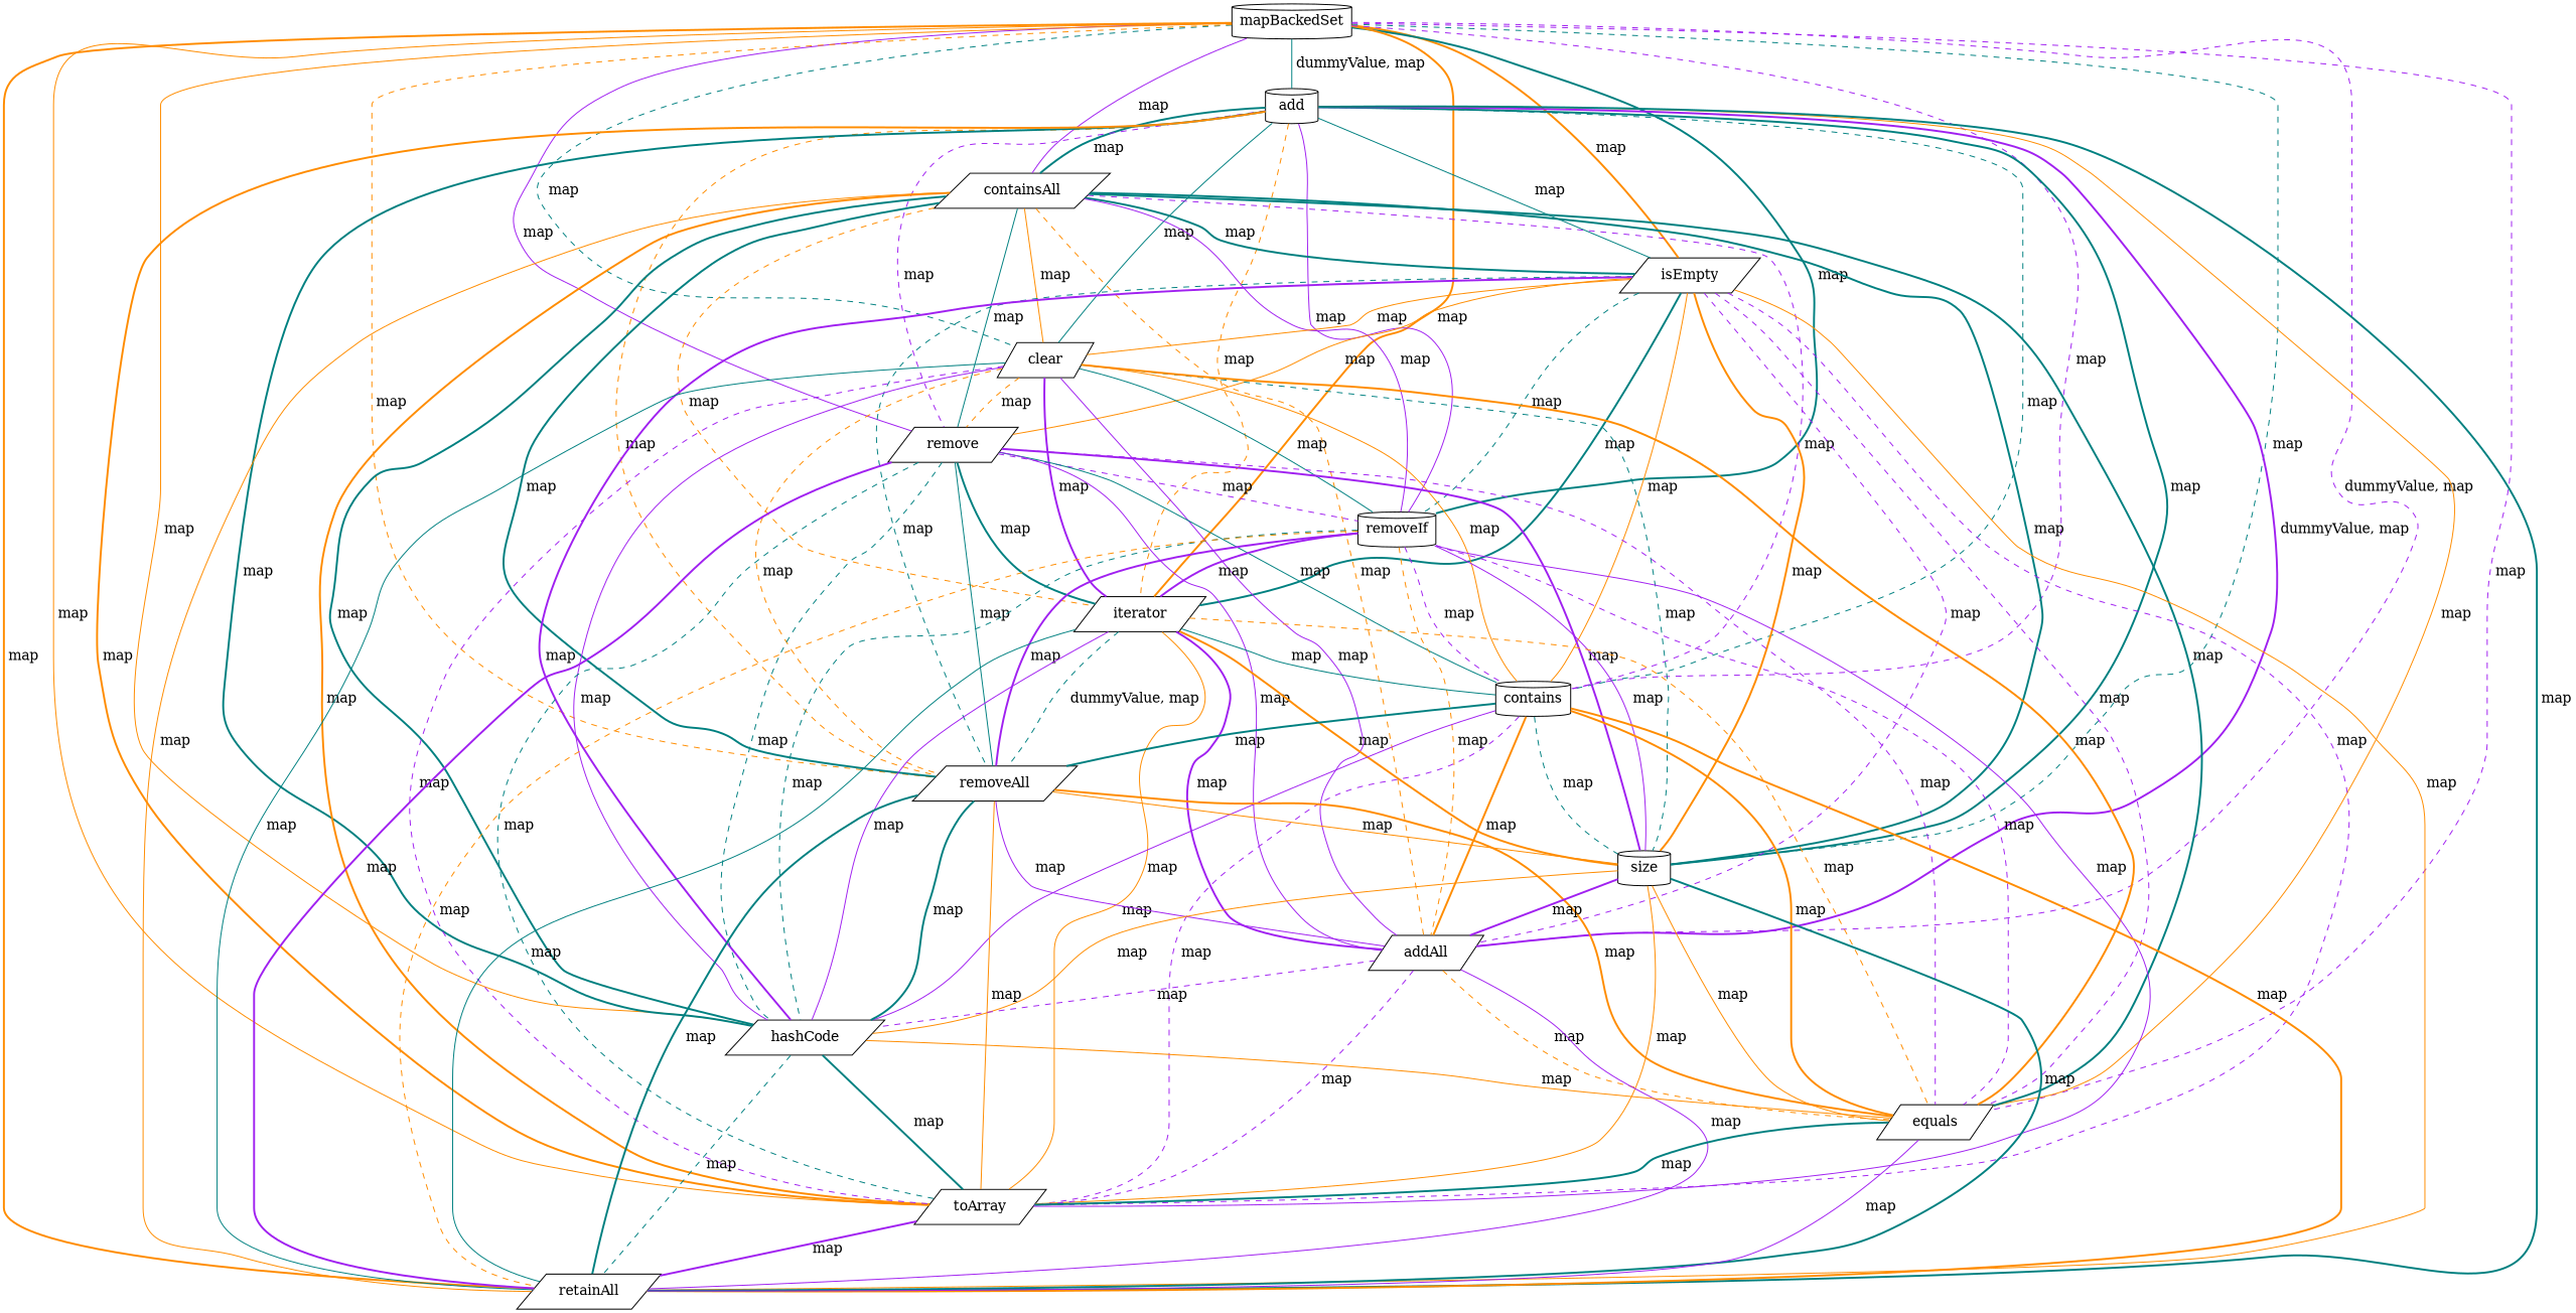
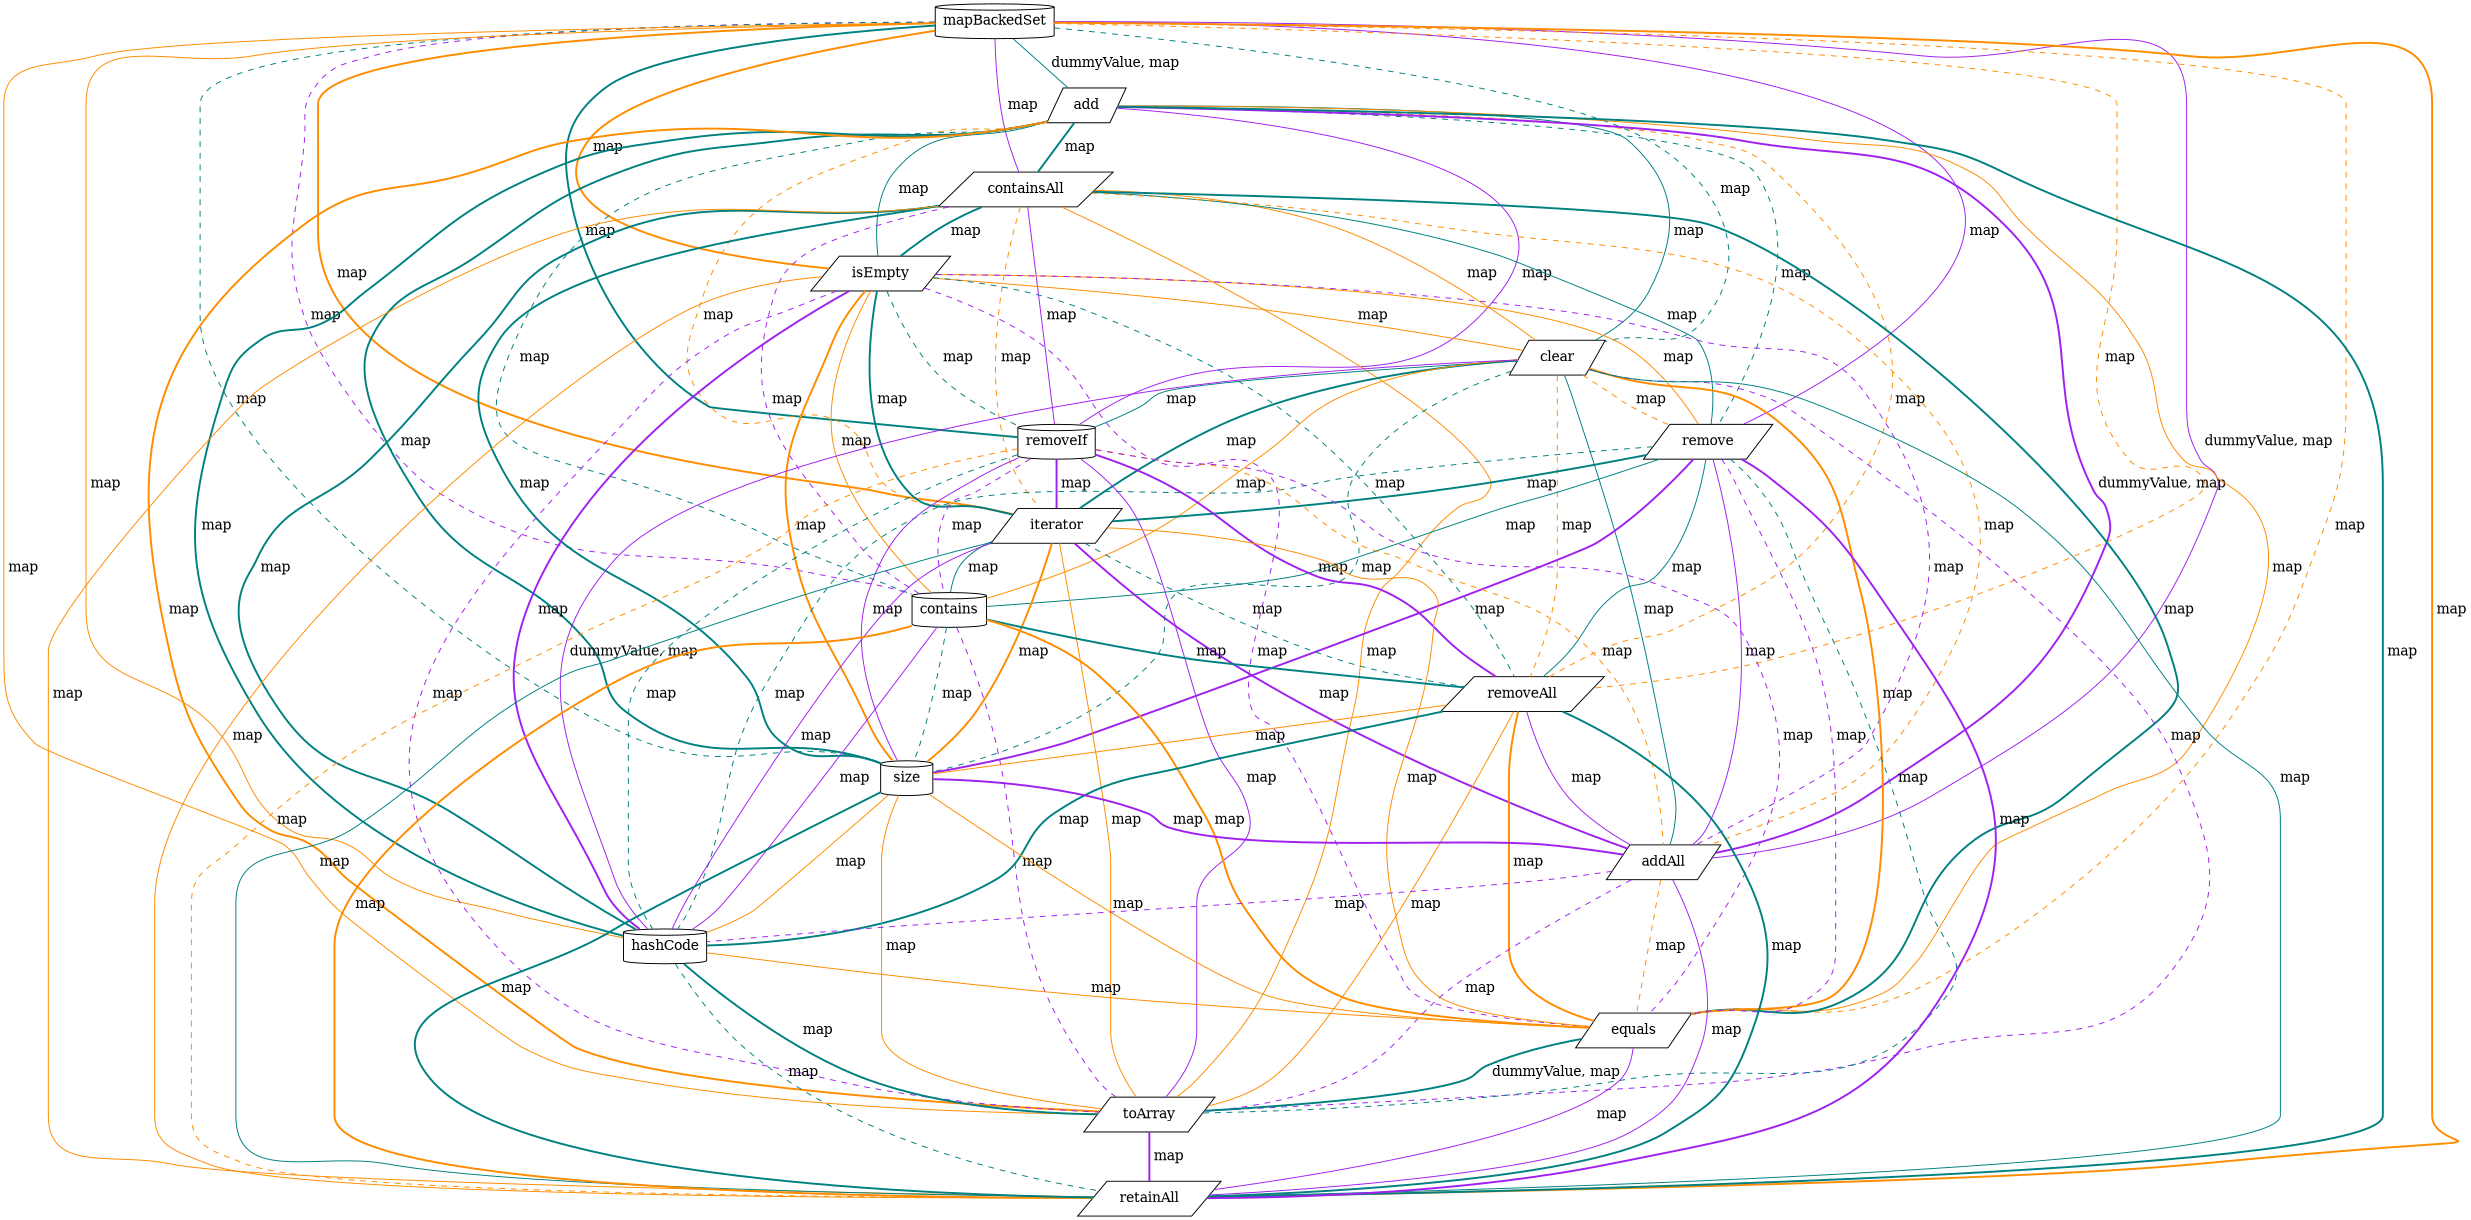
  digraph {
    node [shape=parallelogram]
    edge [color=teal dir=none style=solid]
    mapBackedSet [shape=cylinder]
-   add [shape=cylinder]
+   add
    containsAll
    isEmpty
    clear
    remove
    removeIf [shape=cylinder]
    iterator
    contains [shape=cylinder]
    removeAll
    size [shape=cylinder]
    addAll
-   hashCode
+   hashCode [shape=cylinder]
    equals
    toArray
    retainAll
    mapBackedSet -> add [label=" dummyValue, map"]
    mapBackedSet -> containsAll [color=purple label=" map"]
    mapBackedSet -> isEmpty [color=darkorange label=" map" style=bold]
    mapBackedSet -> clear [label=" map" style=dashed]
    mapBackedSet -> remove [color=purple label=" map"]
    mapBackedSet -> removeIf [label=" map" style=bold]
    mapBackedSet -> iterator [color=darkorange label=" map" style=bold]
    mapBackedSet -> contains [color=purple label=" map" style=dashed]
    mapBackedSet -> removeAll [color=darkorange label=" map" style=dashed]
    mapBackedSet -> size [label=" map" style=dashed]
-   mapBackedSet -> addAll [color=purple label=" dummyValue, map" style=dashed]
+   mapBackedSet -> addAll [color=purple label=" dummyValue, map"]
    mapBackedSet -> hashCode [color=darkorange label=" map"]
-   mapBackedSet -> equals [color=purple label=" map" style=dashed]
+   mapBackedSet -> equals [color=darkorange label=" map" style=dashed]
    mapBackedSet -> toArray [color=darkorange label=" map"]
    mapBackedSet -> retainAll [color=darkorange label=" map" style=bold]
    add -> containsAll [label=" map" style=bold]
    add -> isEmpty [label=" map"]
    add -> clear [label=" map"]
-   add -> remove [color=purple label=" map" style=dashed]
+   add -> remove [label=" map" style=dashed]
    add -> removeIf [color=purple label=" map"]
    add -> iterator [color=darkorange label=" map" style=dashed]
    add -> contains [label=" map" style=dashed]
    add -> removeAll [color=darkorange label=" map" style=dashed]
    add -> size [label=" map" style=bold]
    add -> addAll [color=purple label=" dummyValue, map" style=bold]
    add -> hashCode [label=" map" style=bold]
    add -> equals [color=darkorange label=" map"]
    add -> toArray [color=darkorange label=" map" style=bold]
    add -> retainAll [label=" map" style=bold]
    containsAll -> isEmpty [label=" map" style=bold]
    containsAll -> clear [color=darkorange label=" map"]
    containsAll -> remove [label=" map"]
    containsAll -> removeIf [color=purple label=" map"]
    containsAll -> iterator [color=darkorange label=" map" style=dashed]
    containsAll -> contains [color=purple label=" map" style=dashed]
-   containsAll -> removeAll [label=" map" style=bold]
    containsAll -> size [label=" map" style=bold]
    containsAll -> addAll [color=darkorange label=" map" style=dashed]
    containsAll -> hashCode [label=" map" style=bold]
    containsAll -> equals [label=" map" style=bold]
-   containsAll -> toArray [color=darkorange label=" map" style=bold]
+   containsAll -> toArray [color=darkorange label=" map"]
    containsAll -> retainAll [color=darkorange label=" map"]
    isEmpty -> clear [color=darkorange label=" map"]
    isEmpty -> remove [color=darkorange label=" map"]
    isEmpty -> removeIf [label=" map" style=dashed]
    isEmpty -> iterator [label=" map" style=bold]
    isEmpty -> contains [color=darkorange label=" map"]
    isEmpty -> removeAll [label=" map" style=dashed]
    isEmpty -> size [color=darkorange label=" map" style=bold]
    isEmpty -> addAll [color=purple label=" map" style=dashed]
    isEmpty -> hashCode [color=purple label=" map" style=bold]
    isEmpty -> equals [color=purple label=" map" style=dashed]
    isEmpty -> toArray [color=purple label=" map" style=dashed]
    isEmpty -> retainAll [color=darkorange label=" map"]
    clear -> remove [color=darkorange label=" map" style=dashed]
    clear -> removeIf [label=" map"]
-   clear -> iterator [color=purple label=" map" style=bold]
+   clear -> iterator [label=" map" style=bold]
    clear -> contains [color=darkorange label=" map"]
    clear -> removeAll [color=darkorange label=" map" style=dashed]
    clear -> size [label=" map" style=dashed]
-   clear -> addAll [color=purple label=" map"]
-   clear -> hashCode [color=purple label=" map"]
+   clear -> addAll [label=" map"]
+   clear -> hashCode [color=purple label=" dummyValue, map"]
    clear -> equals [color=darkorange label=" map" style=bold]
    clear -> toArray [color=purple label=" map" style=dashed]
    clear -> retainAll [label=" map"]
-   remove -> removeIf [color=purple label=" map" style=dashed]
    remove -> iterator [label=" map" style=bold]
    remove -> contains [label=" map"]
    remove -> removeAll [label=" map"]
    remove -> size [color=purple label=" map" style=bold]
    remove -> addAll [color=purple label=" map"]
    remove -> hashCode [label=" map" style=dashed]
    remove -> equals [color=purple label=" map" style=dashed]
    remove -> toArray [label=" map" style=dashed]
    remove -> retainAll [color=purple label=" map" style=bold]
    removeIf -> iterator [color=purple label=" map" style=bold]
    removeIf -> contains [color=purple label=" map" style=dashed]
    removeIf -> removeAll [color=purple label=" map" style=bold]
    removeIf -> size [color=purple label=" map"]
    removeIf -> addAll [color=darkorange label=" map" style=dashed]
    removeIf -> hashCode [label=" map" style=dashed]
    removeIf -> equals [color=purple label=" map" style=dashed]
    removeIf -> toArray [color=purple label=" map"]
    removeIf -> retainAll [color=darkorange label=" map" style=dashed]
    iterator -> contains [label=" map"]
-   iterator -> removeAll [label=" dummyValue, map" style=dashed]
+   iterator -> removeAll [label=" map" style=dashed]
    iterator -> size [color=darkorange label=" map" style=bold]
    iterator -> addAll [color=purple label=" map" style=bold]
    iterator -> hashCode [color=purple label=" map"]
-   iterator -> equals [color=darkorange label=" map" style=dashed]
+   iterator -> equals [color=darkorange label=" map"]
    iterator -> toArray [color=darkorange label=" map"]
    iterator -> retainAll [label=" map"]
    contains -> removeAll [label=" map" style=bold]
    contains -> size [label=" map" style=dashed]
-   contains -> addAll [color=darkorange label=" map" style=bold]
    contains -> hashCode [color=purple label=" map"]
    contains -> equals [color=darkorange label=" map" style=bold]
    contains -> toArray [color=purple label=" map" style=dashed]
    contains -> retainAll [color=darkorange label=" map" style=bold]
    removeAll -> size [color=darkorange label=" map"]
    removeAll -> addAll [color=purple label=" map"]
    removeAll -> hashCode [label=" map" style=bold]
    removeAll -> equals [color=darkorange label=" map" style=bold]
    removeAll -> toArray [color=darkorange label=" map"]
    removeAll -> retainAll [label=" map" style=bold]
    size -> addAll [color=purple label=" map" style=bold]
    size -> hashCode [color=darkorange label=" map"]
    size -> equals [color=darkorange label=" map"]
    size -> toArray [color=darkorange label=" map"]
    size -> retainAll [label=" map" style=bold]
    addAll -> hashCode [color=purple label=" map" style=dashed]
    addAll -> equals [color=darkorange label=" map" style=dashed]
    addAll -> toArray [color=purple label=" map" style=dashed]
    addAll -> retainAll [color=purple label=" map"]
    hashCode -> equals [color=darkorange label=" map"]
    hashCode -> toArray [label=" map" style=bold]
    hashCode -> retainAll [label=" map" style=dashed]
-   equals -> toArray [label=" map" style=bold]
+   equals -> toArray [label=" dummyValue, map" style=bold]
    equals -> retainAll [color=purple label=" map"]
    toArray -> retainAll [color=purple label=" map" style=bold]
  }
